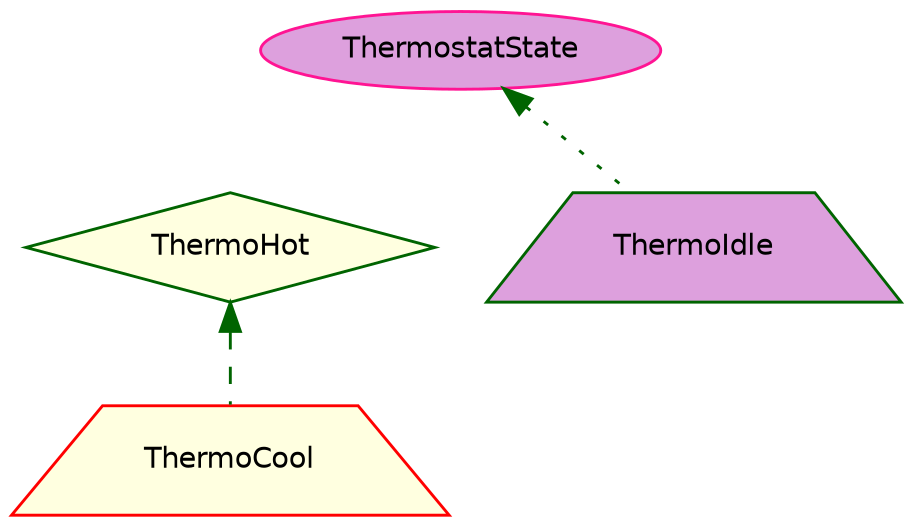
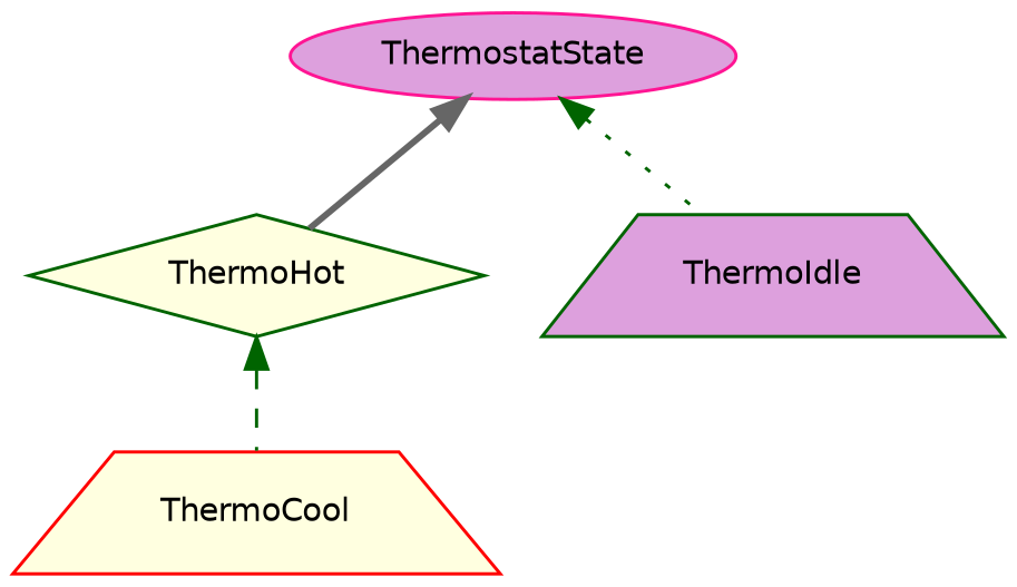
  digraph {
    rankdir=TB
    node [color=darkgreen fillcolor=plum fontname=Helvetica fontsize=10 shape=trapezium style=filled]
    edge [color=darkgreen dir=back fontname=Helvetica fontsize=10 labelfontname=Helvetica labelfontsize=10]
    n1 [color=deeppink height=0.2 label=ThermostatState shape=ellipse width=0.4]
    n2 [fillcolor=lightyellow height=0.2 label=ThermoHot shape=diamond width=0.4]
    n3 [height=0.2 label=ThermoIdle width=0.4]
    n4 [color=red fillcolor=lightyellow height=0.2 label=ThermoCool width=0.4]
+   n1 -> n2 [color=gray40 style=bold]
    n1 -> n3 [style=dotted]
    n2 -> n4 [style=dashed]
  }
